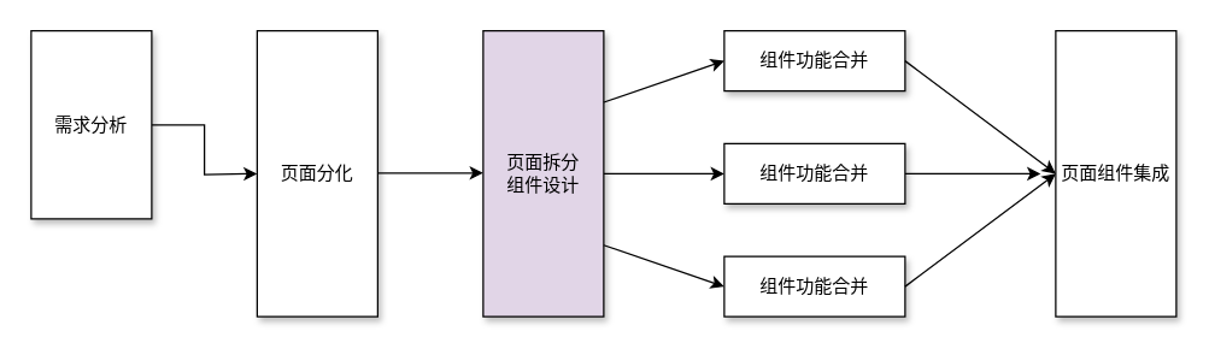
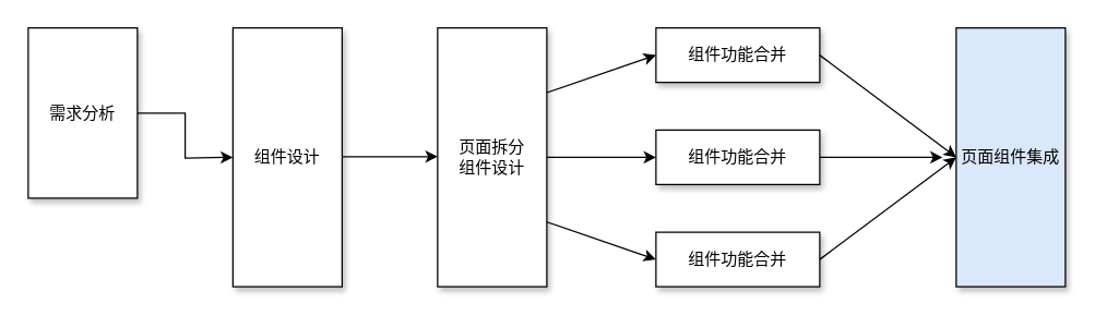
  <mxCell id="0" />
  <mxCell id="1" parent="0" />
  <mxCell id="2" style="edgeStyle=orthogonalEdgeStyle;rounded=0;orthogonalLoop=1;jettySize=auto;html=1;" edge="1" parent="1" source="3"><mxGeometry relative="1" as="geometry"><mxPoint x="170" y="115" as="targetPoint" /></mxGeometry></mxCell>
  <mxCell id="3" value="需求分析" style="rounded=0;whiteSpace=wrap;html=1;shadow=1;" vertex="1" parent="1"><mxGeometry x="20" y="20" width="80" height="125" as="geometry" /></mxCell>
- <mxCell id="4" value="页面分化" style="rounded=0;whiteSpace=wrap;html=1;shadow=1;" vertex="1" parent="1"><mxGeometry x="170" y="20" width="80" height="190" as="geometry" /></mxCell>
+ <mxCell id="4" value="组件设计" style="rounded=0;whiteSpace=wrap;html=1;shadow=1;" vertex="1" parent="1"><mxGeometry x="170" y="20" width="80" height="190" as="geometry" /></mxCell>
  <mxCell id="5" style="edgeStyle=orthogonalEdgeStyle;rounded=0;orthogonalLoop=1;jettySize=auto;html=1;" edge="1" parent="1"><mxGeometry relative="1" as="geometry"><mxPoint x="320" y="114.5" as="targetPoint" /><mxPoint x="250" y="114.5" as="sourcePoint" /></mxGeometry></mxCell>
  <mxCell id="6" style="edgeStyle=orthogonalEdgeStyle;rounded=0;orthogonalLoop=1;jettySize=auto;html=1;exitX=1;exitY=0.5;exitDx=0;exitDy=0;" edge="1" parent="1" source="7"><mxGeometry relative="1" as="geometry"><mxPoint x="480" y="115" as="targetPoint" /></mxGeometry></mxCell>
- <mxCell id="7" value="页面拆分&lt;br&gt;组件设计" style="rounded=0;whiteSpace=wrap;html=1;shadow=1;fillColor=#e1d5e7;" vertex="1" parent="1"><mxGeometry x="320" y="20" width="80" height="190" as="geometry" /></mxCell>
+ <mxCell id="7" value="页面拆分&lt;br&gt;组件设计" style="rounded=0;whiteSpace=wrap;html=1;shadow=1;" vertex="1" parent="1"><mxGeometry x="320" y="20" width="80" height="190" as="geometry" /></mxCell>
  <mxCell id="8" value="组件功能合并" style="rounded=0;whiteSpace=wrap;html=1;shadow=1;" vertex="1" parent="1"><mxGeometry x="480" y="20" width="120" height="40" as="geometry" /></mxCell>
  <mxCell id="9" value="" style="endArrow=classic;html=1;exitX=1;exitY=0.25;exitDx=0;exitDy=0;" edge="1" parent="1" source="7"><mxGeometry width="50" height="50" relative="1" as="geometry"><mxPoint x="430" y="90" as="sourcePoint" /><mxPoint x="480" y="40" as="targetPoint" /></mxGeometry></mxCell>
  <mxCell id="10" style="edgeStyle=orthogonalEdgeStyle;rounded=0;orthogonalLoop=1;jettySize=auto;html=1;exitX=1;exitY=0.5;exitDx=0;exitDy=0;" edge="1" parent="1" source="11"><mxGeometry relative="1" as="geometry"><mxPoint x="690" y="115" as="targetPoint" /></mxGeometry></mxCell>
  <mxCell id="11" value="组件功能合并" style="rounded=0;whiteSpace=wrap;html=1;shadow=1;" vertex="1" parent="1"><mxGeometry x="480" y="95" width="120" height="40" as="geometry" /></mxCell>
  <mxCell id="12" value="组件功能合并" style="rounded=0;whiteSpace=wrap;html=1;shadow=1;" vertex="1" parent="1"><mxGeometry x="480" y="170" width="120" height="40" as="geometry" /></mxCell>
  <mxCell id="13" value="" style="endArrow=classic;html=1;entryX=0;entryY=0.5;entryDx=0;entryDy=0;exitX=1;exitY=0.75;exitDx=0;exitDy=0;" edge="1" parent="1" source="7" target="12"><mxGeometry width="50" height="50" relative="1" as="geometry"><mxPoint x="400" y="170" as="sourcePoint" /><mxPoint x="450" y="120" as="targetPoint" /></mxGeometry></mxCell>
- <mxCell id="14" value="页面组件集成" style="rounded=0;whiteSpace=wrap;html=1;shadow=1;" vertex="1" parent="1"><mxGeometry x="700" y="20" width="80" height="190" as="geometry" /></mxCell>
+ <mxCell id="14" value="页面组件集成" style="rounded=0;whiteSpace=wrap;html=1;shadow=1;fillColor=#dae8fc;" vertex="1" parent="1"><mxGeometry x="700" y="20" width="80" height="190" as="geometry" /></mxCell>
  <mxCell id="15" value="" style="endArrow=classic;html=1;entryX=0;entryY=0.5;entryDx=0;entryDy=0;" edge="1" parent="1" target="14"><mxGeometry width="50" height="50" relative="1" as="geometry"><mxPoint x="600" y="40" as="sourcePoint" /><mxPoint x="650" y="-10" as="targetPoint" /></mxGeometry></mxCell>
  <mxCell id="16" value="" style="endArrow=classic;html=1;entryX=0;entryY=0.5;entryDx=0;entryDy=0;exitX=1;exitY=0.5;exitDx=0;exitDy=0;" edge="1" parent="1" source="12" target="14"><mxGeometry width="50" height="50" relative="1" as="geometry"><mxPoint x="600" y="190" as="sourcePoint" /><mxPoint x="650" y="140" as="targetPoint" /></mxGeometry></mxCell>
